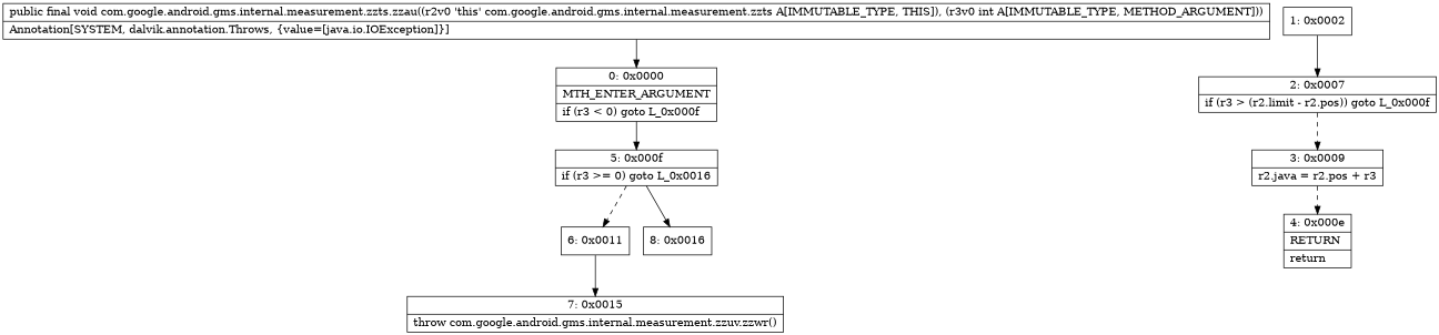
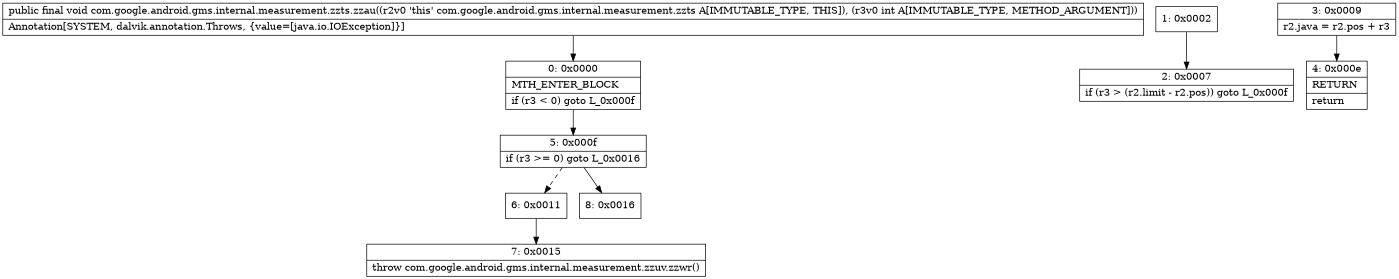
  digraph {
    node [shape=record]
-   n1 [label="{0\:\ 0x0000|MTH_ENTER_ARGUMENT\l|if (r3 \< 0) goto L_0x000f\l}"]
+   n1 [label="{0\:\ 0x0000|MTH_ENTER_BLOCK\l|if (r3 \< 0) goto L_0x000f\l}"]
    n2 [label="{5\:\ 0x000f|if (r3 \>= 0) goto L_0x0016\l}"]
    n3 [label="{1\:\ 0x0002}"]
    n4 [label="{2\:\ 0x0007|if (r3 \> (r2.limit \- r2.pos)) goto L_0x000f\l}"]
    n5 [label="{6\:\ 0x0011}"]
    n6 [label="{8\:\ 0x0016}"]
    n7 [label="{3\:\ 0x0009|r2.java = r2.pos + r3\l}"]
    n8 [label="{4\:\ 0x000e|RETURN\l|return\l}"]
    n9 [label="{7\:\ 0x0015|throw com.google.android.gms.internal.measurement.zzuv.zzwr()\l}"]
    n10 [label="{public final void com.google.android.gms.internal.measurement.zzts.zzau((r2v0 'this' com.google.android.gms.internal.measurement.zzts A[IMMUTABLE_TYPE, THIS]), (r3v0 int A[IMMUTABLE_TYPE, METHOD_ARGUMENT]))  | Annotation[SYSTEM, dalvik.annotation.Throws, \{value=[java.io.IOException]\}]\l}"]
    n1 -> n2
    n2 -> n5 [style=dashed]
    n2 -> n6
    n3 -> n4
-   n4 -> n7 [style=dashed]
    n5 -> n9
-   n7 -> n8 [style=dashed]
+   n7 -> n8
    n10 -> n1
  }
